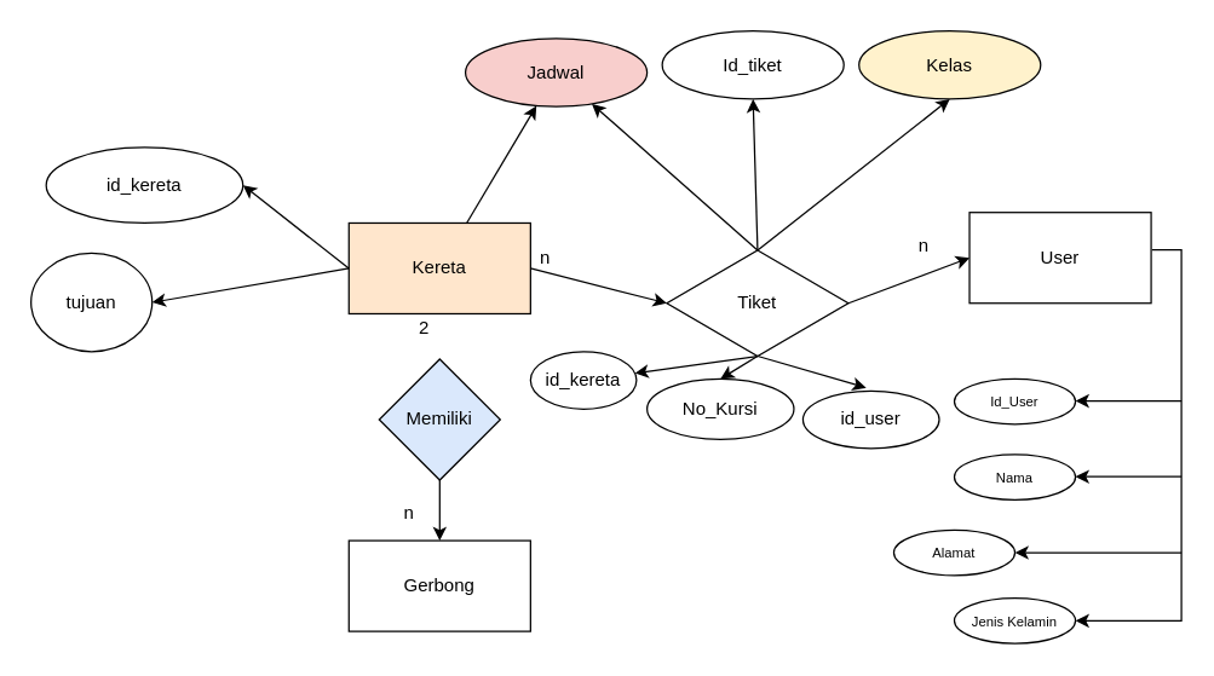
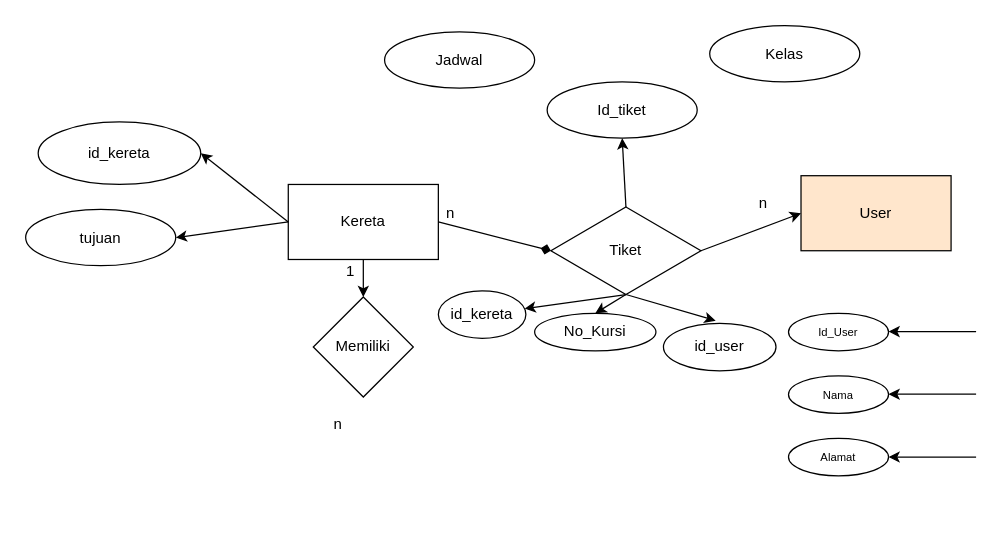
  <mxCell id="0" />
  <mxCell id="1" parent="0" />
- <mxCell id="2" value="Kereta" style="rounded=0;whiteSpace=wrap;html=1;fillColor=#ffe6cc;" vertex="1" parent="1"><mxGeometry x="230" y="147" width="120" height="60" as="geometry" /></mxCell>
+ <mxCell id="2" value="Kereta" style="rounded=0;whiteSpace=wrap;html=1;" vertex="1" parent="1"><mxGeometry x="230" y="147" width="120" height="60" as="geometry" /></mxCell>
  <mxCell id="3" value="id_kereta" style="ellipse;whiteSpace=wrap;html=1;rounded=0;" vertex="1" parent="1"><mxGeometry x="30" y="97" width="130" height="50" as="geometry" /></mxCell>
- <mxCell id="4" value="tujuan" style="ellipse;whiteSpace=wrap;html=1;" vertex="1" parent="1"><mxGeometry x="20" y="167" width="80" height="65" as="geometry" /></mxCell>
+ <mxCell id="4" value="tujuan" style="ellipse;whiteSpace=wrap;html=1;" vertex="1" parent="1"><mxGeometry x="20" y="167" width="120" height="45" as="geometry" /></mxCell>
  <mxCell id="5" value="" style="endArrow=classic;html=1;rounded=0;entryX=1;entryY=0.5;entryDx=0;entryDy=0;" edge="1" parent="1" target="4"><mxGeometry width="50" height="50" relative="1" as="geometry"><mxPoint x="230" y="177" as="sourcePoint" /><mxPoint x="310" y="157" as="targetPoint" /></mxGeometry></mxCell>
  <mxCell id="6" value="" style="endArrow=classic;html=1;rounded=0;entryX=1;entryY=0.5;entryDx=0;entryDy=0;exitX=0;exitY=0.5;exitDx=0;exitDy=0;" edge="1" parent="1" source="2" target="3"><mxGeometry width="50" height="50" relative="1" as="geometry"><mxPoint x="260" y="207" as="sourcePoint" /><mxPoint x="310" y="157" as="targetPoint" /></mxGeometry></mxCell>
- <mxCell id="7" value="Memiliki" style="rhombus;whiteSpace=wrap;html=1;fillColor=#dae8fc;" vertex="1" parent="1"><mxGeometry x="250" y="237" width="80" height="80" as="geometry" /></mxCell>
- <mxCell id="8" value="Gerbong" style="rounded=0;whiteSpace=wrap;html=1;" vertex="1" parent="1"><mxGeometry x="230" y="357" width="120" height="60" as="geometry" /></mxCell>
- <mxCell id="9" value="" style="endArrow=classic;html=1;rounded=0;exitX=0.5;exitY=1;exitDx=0;exitDy=0;entryX=0.5;entryY=0;entryDx=0;entryDy=0;" edge="1" parent="1" source="7" target="8"><mxGeometry width="50" height="50" relative="1" as="geometry"><mxPoint x="180" y="397" as="sourcePoint" /><mxPoint x="230" y="347" as="targetPoint" /></mxGeometry></mxCell>
- <mxCell id="10" value="" style="endArrow=classic;html=1;rounded=0;" edge="1" parent="1" source="2" target="11"><mxGeometry width="50" height="50" relative="1" as="geometry"><mxPoint x="180" y="277" as="sourcePoint" /><mxPoint x="230" y="227" as="targetPoint" /></mxGeometry></mxCell>
- <mxCell id="11" value="Jadwal" style="ellipse;whiteSpace=wrap;html=1;fillColor=#f8cecc;" vertex="1" parent="1"><mxGeometry x="307" y="25" width="120" height="45" as="geometry" /></mxCell>
- <mxCell id="12" value="Id_tiket" style="ellipse;whiteSpace=wrap;html=1;" vertex="1" parent="1"><mxGeometry x="437" y="20" width="120" height="45" as="geometry" /></mxCell>
- <mxCell id="13" value="Kelas" style="ellipse;whiteSpace=wrap;html=1;fillColor=#fff2cc;" vertex="1" parent="1"><mxGeometry x="567" y="20" width="120" height="45" as="geometry" /></mxCell>
- <mxCell id="14" value="" style="endArrow=classic;html=1;rounded=0;exitX=0.5;exitY=0;exitDx=0;exitDy=0;" edge="1" parent="1" source="38" target="11"><mxGeometry width="50" height="50" relative="1" as="geometry"><mxPoint x="500" y="157" as="sourcePoint" /><mxPoint x="407" y="210" as="targetPoint" /></mxGeometry></mxCell>
+ <mxCell id="7" value="Memiliki" style="rhombus;whiteSpace=wrap;html=1;" vertex="1" parent="1"><mxGeometry x="250" y="237" width="80" height="80" as="geometry" /></mxCell>
+ <mxCell id="10" value="" style="endArrow=classic;html=1;rounded=0;entryX=0.5;entryY=0;entryDx=0;entryDy=0;" edge="1" parent="1" source="2" target="7"><mxGeometry width="50" height="50" relative="1" as="geometry"><mxPoint x="180" y="277" as="sourcePoint" /><mxPoint x="230" y="227" as="targetPoint" /></mxGeometry></mxCell>
+ <mxCell id="11" value="Jadwal" style="ellipse;whiteSpace=wrap;html=1;" vertex="1" parent="1"><mxGeometry x="307" y="25" width="120" height="45" as="geometry" /></mxCell>
+ <mxCell id="12" value="Id_tiket" style="ellipse;whiteSpace=wrap;html=1;" vertex="1" parent="1"><mxGeometry x="437" y="65" width="120" height="45" as="geometry" /></mxCell>
+ <mxCell id="13" value="Kelas" style="ellipse;whiteSpace=wrap;html=1;" vertex="1" parent="1"><mxGeometry x="567" y="20" width="120" height="45" as="geometry" /></mxCell>
  <mxCell id="15" value="" style="endArrow=classic;html=1;rounded=0;entryX=0.5;entryY=1;entryDx=0;entryDy=0;exitX=0.5;exitY=0;exitDx=0;exitDy=0;" edge="1" parent="1" source="38" target="12"><mxGeometry width="50" height="50" relative="1" as="geometry"><mxPoint x="497" y="160" as="sourcePoint" /><mxPoint x="402" y="78" as="targetPoint" /></mxGeometry></mxCell>
- <mxCell id="16" value="" style="endArrow=classic;html=1;rounded=0;entryX=0.5;entryY=1;entryDx=0;entryDy=0;exitX=0.5;exitY=0;exitDx=0;exitDy=0;" edge="1" parent="1" source="38" target="13"><mxGeometry width="50" height="50" relative="1" as="geometry"><mxPoint x="497" y="160" as="sourcePoint" /><mxPoint x="407" y="242" as="targetPoint" /></mxGeometry></mxCell>
- <mxCell id="17" value="" style="endArrow=classic;html=1;rounded=0;exitX=1;exitY=0.5;exitDx=0;exitDy=0;entryX=0;entryY=0.5;entryDx=0;entryDy=0;" edge="1" parent="1" source="2" target="38"><mxGeometry width="50" height="50" relative="1" as="geometry"><mxPoint x="357" y="180" as="sourcePoint" /><mxPoint x="437" y="177" as="targetPoint" /></mxGeometry></mxCell>
+ <mxCell id="17" value="" style="endArrow=diamond;html=1;rounded=0;exitX=1;exitY=0.5;exitDx=0;exitDy=0;entryX=0;entryY=0.5;entryDx=0;entryDy=0;" edge="1" parent="1" source="2" target="38"><mxGeometry width="50" height="50" relative="1" as="geometry"><mxPoint x="357" y="180" as="sourcePoint" /><mxPoint x="437" y="177" as="targetPoint" /></mxGeometry></mxCell>
  <mxCell id="18" value="" style="endArrow=classic;html=1;rounded=0;exitX=1;exitY=0.5;exitDx=0;exitDy=0;" edge="1" parent="1" source="38"><mxGeometry width="50" height="50" relative="1" as="geometry"><mxPoint x="558.92" y="171.54" as="sourcePoint" /><mxPoint x="640" y="170" as="targetPoint" /></mxGeometry></mxCell>
- <mxCell id="19" value="" style="edgeStyle=orthogonalEdgeStyle;rounded=0;orthogonalLoop=1;jettySize=auto;html=1;exitX=1.005;exitY=0.411;exitDx=0;exitDy=0;exitPerimeter=0;" edge="1" parent="1" source="20" target="21"><mxGeometry relative="1" as="geometry"><Array as="points"><mxPoint x="780" y="165" /><mxPoint x="780" y="410" /><mxPoint x="690" y="410" /></Array></mxGeometry></mxCell>
- <mxCell id="20" value="User" style="rounded=0;whiteSpace=wrap;html=1;" vertex="1" parent="1"><mxGeometry x="640" y="140" width="120" height="60" as="geometry" /></mxCell>
- <mxCell id="21" value="&lt;font style=&quot;font-size: 9px;&quot;&gt;Jenis Kelamin&lt;/font&gt;" style="ellipse;whiteSpace=wrap;html=1;rounded=0;" vertex="1" parent="1"><mxGeometry x="630" y="395" width="80" height="30" as="geometry" /></mxCell>
- <mxCell id="22" value="&lt;font style=&quot;font-size: 9px;&quot;&gt;Alamat&lt;/font&gt;" style="ellipse;whiteSpace=wrap;html=1;rounded=0;" vertex="1" parent="1"><mxGeometry x="590" y="350" width="80" height="30" as="geometry" /></mxCell>
+ <mxCell id="20" value="User" style="rounded=0;whiteSpace=wrap;html=1;fillColor=#ffe6cc;" vertex="1" parent="1"><mxGeometry x="640" y="140" width="120" height="60" as="geometry" /></mxCell>
+ <mxCell id="22" value="&lt;font style=&quot;font-size: 9px;&quot;&gt;Alamat&lt;/font&gt;" style="ellipse;whiteSpace=wrap;html=1;rounded=0;" vertex="1" parent="1"><mxGeometry x="630" y="350" width="80" height="30" as="geometry" /></mxCell>
  <mxCell id="23" value="&lt;font style=&quot;font-size: 9px;&quot;&gt;Nama&lt;/font&gt;" style="ellipse;whiteSpace=wrap;html=1;rounded=0;" vertex="1" parent="1"><mxGeometry x="630" y="300" width="80" height="30" as="geometry" /></mxCell>
  <mxCell id="24" value="&lt;font style=&quot;font-size: 9px;&quot;&gt;Id_User&lt;/font&gt;" style="ellipse;whiteSpace=wrap;html=1;rounded=0;" vertex="1" parent="1"><mxGeometry x="630" y="250" width="80" height="30" as="geometry" /></mxCell>
  <mxCell id="25" value="" style="endArrow=classic;html=1;rounded=0;entryX=1;entryY=0.5;entryDx=0;entryDy=0;" edge="1" parent="1" target="22"><mxGeometry width="50" height="50" relative="1" as="geometry"><mxPoint x="780" y="365" as="sourcePoint" /><mxPoint x="700" y="270" as="targetPoint" /></mxGeometry></mxCell>
  <mxCell id="26" value="" style="endArrow=classic;html=1;rounded=0;entryX=1;entryY=0.5;entryDx=0;entryDy=0;" edge="1" parent="1"><mxGeometry width="50" height="50" relative="1" as="geometry"><mxPoint x="780" y="314.68" as="sourcePoint" /><mxPoint x="710" y="314.68" as="targetPoint" /></mxGeometry></mxCell>
  <mxCell id="27" value="" style="endArrow=classic;html=1;rounded=0;entryX=1;entryY=0.5;entryDx=0;entryDy=0;" edge="1" parent="1"><mxGeometry width="50" height="50" relative="1" as="geometry"><mxPoint x="780" y="264.68" as="sourcePoint" /><mxPoint x="710" y="264.68" as="targetPoint" /></mxGeometry></mxCell>
  <mxCell id="28" value="id_kereta" style="ellipse;whiteSpace=wrap;html=1;" vertex="1" parent="1"><mxGeometry x="350" y="232" width="70" height="38" as="geometry" /></mxCell>
- <mxCell id="29" value="No_Kursi" style="ellipse;whiteSpace=wrap;html=1;" vertex="1" parent="1"><mxGeometry x="427" y="250" width="97" height="40" as="geometry" /></mxCell>
+ <mxCell id="29" value="No_Kursi" style="ellipse;whiteSpace=wrap;html=1;" vertex="1" parent="1"><mxGeometry x="427" y="250" width="97" height="30" as="geometry" /></mxCell>
  <mxCell id="30" value="id_user" style="ellipse;whiteSpace=wrap;html=1;" vertex="1" parent="1"><mxGeometry x="530" y="258" width="90" height="38" as="geometry" /></mxCell>
  <mxCell id="31" value="" style="endArrow=classic;html=1;rounded=0;exitX=0.5;exitY=1;exitDx=0;exitDy=0;" edge="1" parent="1" target="28" source="38"><mxGeometry width="50" height="50" relative="1" as="geometry"><mxPoint x="493" y="210" as="sourcePoint" /><mxPoint x="400" y="417" as="targetPoint" /></mxGeometry></mxCell>
  <mxCell id="32" value="" style="endArrow=classic;html=1;rounded=0;exitX=0.5;exitY=1;exitDx=0;exitDy=0;entryX=0.5;entryY=0;entryDx=0;entryDy=0;" edge="1" parent="1" target="29" source="38"><mxGeometry width="50" height="50" relative="1" as="geometry"><mxPoint x="497" y="207" as="sourcePoint" /><mxPoint x="497" y="250" as="targetPoint" /></mxGeometry></mxCell>
  <mxCell id="33" value="" style="endArrow=classic;html=1;rounded=0;exitX=0.5;exitY=1;exitDx=0;exitDy=0;entryX=0.464;entryY=-0.054;entryDx=0;entryDy=0;entryPerimeter=0;" edge="1" parent="1" target="30" source="38"><mxGeometry width="50" height="50" relative="1" as="geometry"><mxPoint x="503.84" y="206.52" as="sourcePoint" /><mxPoint x="550" y="250" as="targetPoint" /><Array as="points" /></mxGeometry></mxCell>
  <mxCell id="34" value="n" style="text;html=1;strokeColor=none;fillColor=none;align=center;verticalAlign=middle;whiteSpace=wrap;rounded=0;" vertex="1" parent="1"><mxGeometry x="330" y="155" width="60" height="30" as="geometry" /></mxCell>
- <mxCell id="35" value="2" style="text;html=1;strokeColor=none;fillColor=none;align=center;verticalAlign=middle;whiteSpace=wrap;rounded=0;" vertex="1" parent="1"><mxGeometry x="250" y="202" width="60" height="30" as="geometry" /></mxCell>
+ <mxCell id="35" value="1" style="text;html=1;strokeColor=none;fillColor=none;align=center;verticalAlign=middle;whiteSpace=wrap;rounded=0;" vertex="1" parent="1"><mxGeometry x="250" y="202" width="60" height="30" as="geometry" /></mxCell>
  <mxCell id="36" value="n" style="text;html=1;strokeColor=none;fillColor=none;align=center;verticalAlign=middle;whiteSpace=wrap;rounded=0;" vertex="1" parent="1"><mxGeometry x="250" y="327" width="40" height="23" as="geometry" /></mxCell>
  <mxCell id="37" value="n" style="text;html=1;strokeColor=none;fillColor=none;align=center;verticalAlign=middle;whiteSpace=wrap;rounded=0;" vertex="1" parent="1"><mxGeometry x="580" y="147" width="60" height="30" as="geometry" /></mxCell>
  <mxCell id="38" value="Tiket" style="rhombus;whiteSpace=wrap;html=1;" vertex="1" parent="1"><mxGeometry x="440" y="165" width="120" height="70" as="geometry" /></mxCell>
